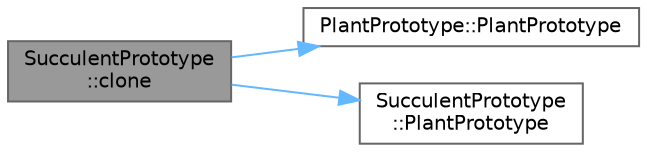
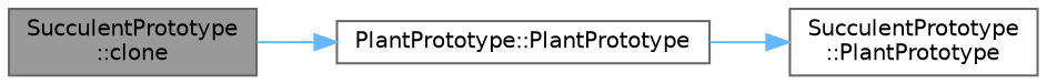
  digraph {
    rankdir=LR
    node [color=grey40 fillcolor=white fontname=Helvetica fontsize=10 shape=box style=filled]
    edge [color=steelblue1 fontname=Helvetica fontsize=10 labelfontname=Helvetica labelfontsize=10 style=solid]
    n1 [color=gray40 fillcolor=grey60 fontcolor=black height=0.2 label="SucculentPrototype\l::clone" width=0.4]
    n2 [height=0.2 label="PlantPrototype::PlantPrototype" width=0.4]
    n3 [height=0.2 label="SucculentPrototype\l::PlantPrototype" width=0.4]
    n1 -> n2
-   n1 -> n3
+   n2 -> n3
  }
